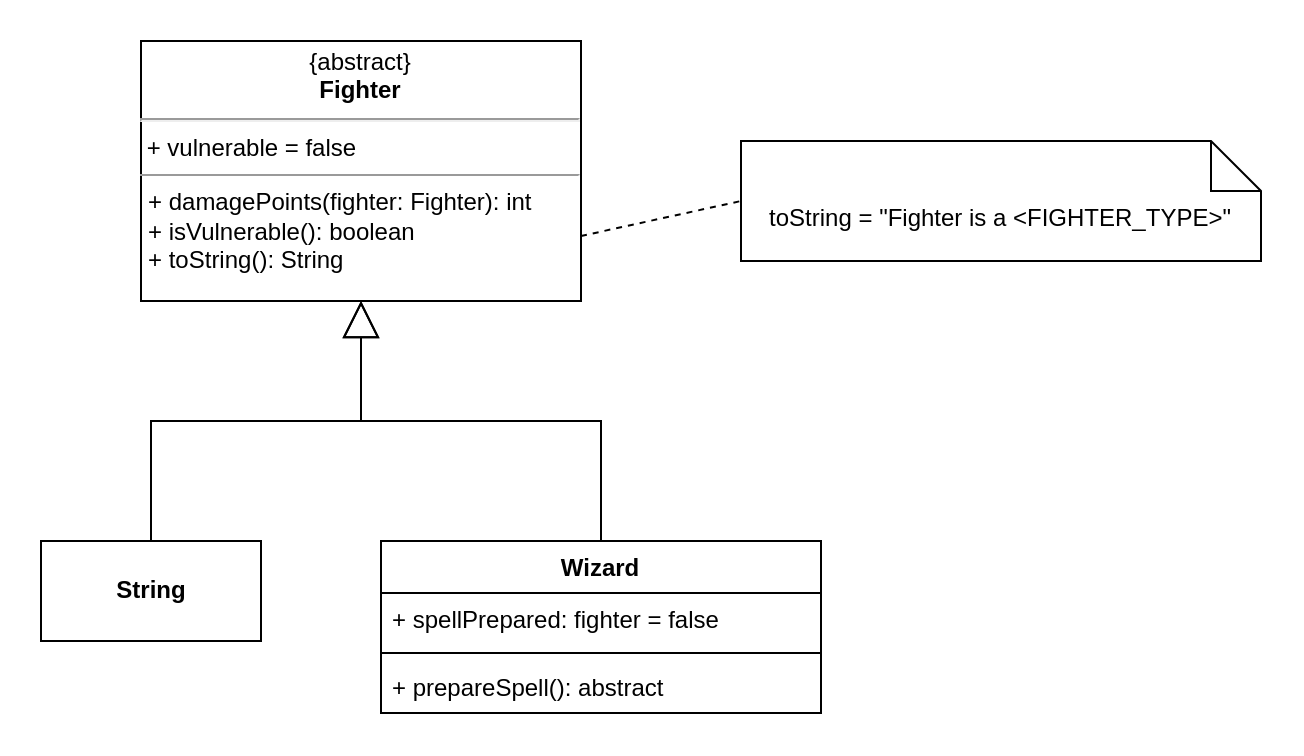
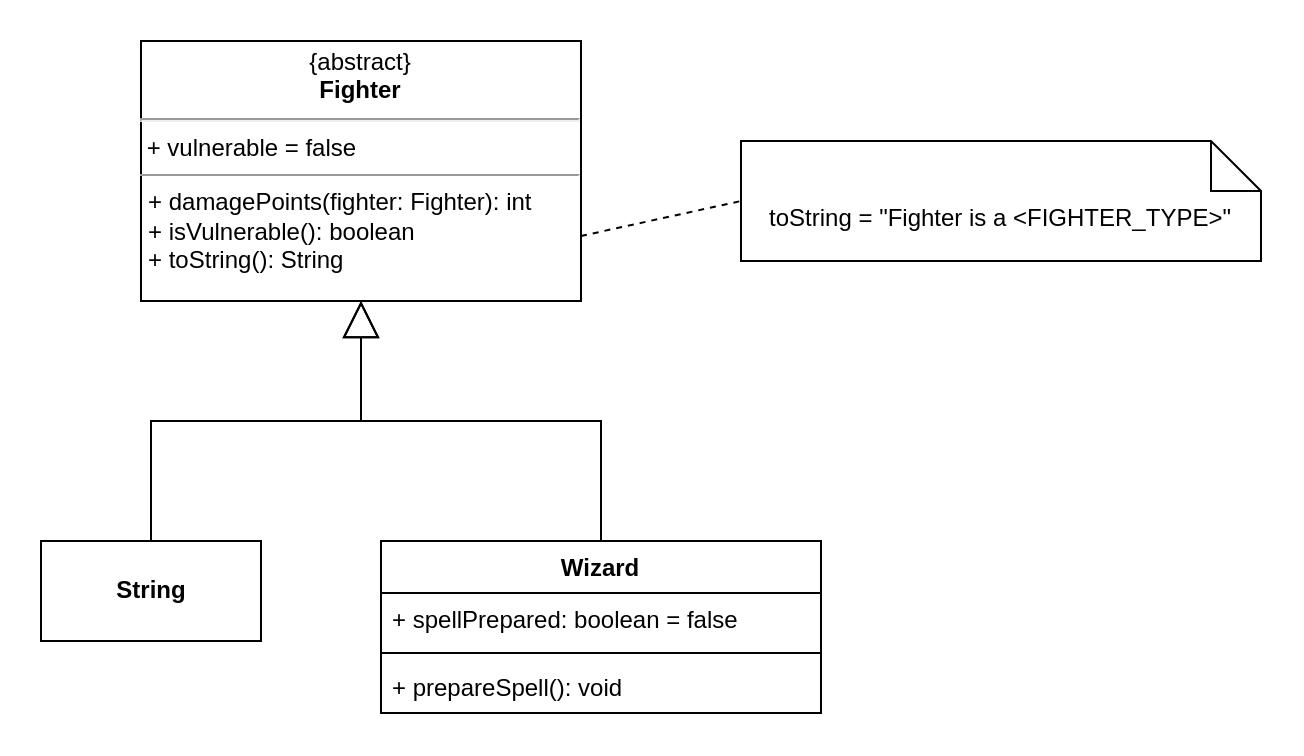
  <mxCell id="0" />
  <mxCell id="1" parent="0" />
  <mxCell id="2" value="Wizard" style="swimlane;fontStyle=1;align=center;verticalAlign=top;childLayout=stackLayout;horizontal=1;startSize=26;horizontalStack=0;resizeParent=1;resizeParentMax=0;resizeLast=0;collapsible=1;marginBottom=0;" vertex="1" parent="1"><mxGeometry x="190" y="270" width="220" height="86" as="geometry" /></mxCell>
- <mxCell id="3" value="+ spellPrepared: fighter = false" style="text;strokeColor=none;fillColor=none;align=left;verticalAlign=top;spacingLeft=4;spacingRight=4;overflow=hidden;rotatable=0;points=[[0,0.5],[1,0.5]];portConstraint=eastwest;" vertex="1" parent="2"><mxGeometry y="26" width="220" height="26" as="geometry" /></mxCell>
+ <mxCell id="3" value="+ spellPrepared: boolean = false" style="text;strokeColor=none;fillColor=none;align=left;verticalAlign=top;spacingLeft=4;spacingRight=4;overflow=hidden;rotatable=0;points=[[0,0.5],[1,0.5]];portConstraint=eastwest;" vertex="1" parent="2"><mxGeometry y="26" width="220" height="26" as="geometry" /></mxCell>
  <mxCell id="4" value="" style="line;strokeWidth=1;fillColor=none;align=left;verticalAlign=middle;spacingTop=-1;spacingLeft=3;spacingRight=3;rotatable=0;labelPosition=right;points=[];portConstraint=eastwest;" vertex="1" parent="2"><mxGeometry y="52" width="220" height="8" as="geometry" /></mxCell>
- <mxCell id="5" value="+ prepareSpell(): abstract" style="text;strokeColor=none;fillColor=none;align=left;verticalAlign=top;spacingLeft=4;spacingRight=4;overflow=hidden;rotatable=0;points=[[0,0.5],[1,0.5]];portConstraint=eastwest;" vertex="1" parent="2"><mxGeometry y="60" width="220" height="26" as="geometry" /></mxCell>
+ <mxCell id="5" value="+ prepareSpell(): void" style="text;strokeColor=none;fillColor=none;align=left;verticalAlign=top;spacingLeft=4;spacingRight=4;overflow=hidden;rotatable=0;points=[[0,0.5],[1,0.5]];portConstraint=eastwest;" vertex="1" parent="2"><mxGeometry y="60" width="220" height="26" as="geometry" /></mxCell>
  <mxCell id="6" value="&lt;p style=&quot;margin:0px;margin-top:4px;text-align:center;&quot;&gt;{abstract}&lt;br&gt;&lt;b&gt;Fighter&lt;/b&gt;&lt;/p&gt;&lt;hr&gt;&amp;nbsp;+ vulnerable = false&lt;hr size=&quot;1&quot;&gt;&lt;p style=&quot;margin:0px;margin-left:4px;&quot;&gt;+ damagePoints(fighter: Fighter): int&lt;br&gt;+ isVulnerable(): boolean&lt;/p&gt;&lt;p style=&quot;margin:0px;margin-left:4px;&quot;&gt;+ toString(): String&lt;br&gt;&lt;/p&gt;" style="verticalAlign=top;align=left;overflow=fill;fontSize=12;fontFamily=Helvetica;html=1;" vertex="1" parent="1"><mxGeometry x="70" y="20" width="220" height="130" as="geometry" /></mxCell>
  <mxCell id="7" value="String" style="html=1;fontStyle=1" vertex="1" parent="1"><mxGeometry x="20" y="270" width="110" height="50" as="geometry" /></mxCell>
  <mxCell id="8" value="" style="endArrow=block;endSize=16;endFill=0;html=1;rounded=0;exitX=0.5;exitY=0;exitDx=0;exitDy=0;entryX=0.5;entryY=1;entryDx=0;entryDy=0;edgeStyle=orthogonalEdgeStyle;" edge="1" parent="1" source="7" target="6"><mxGeometry width="160" relative="1" as="geometry"><mxPoint x="130" y="450" as="sourcePoint" /><mxPoint x="-20" y="380" as="targetPoint" /></mxGeometry></mxCell>
  <mxCell id="9" value="" style="endArrow=block;endSize=16;endFill=0;html=1;rounded=0;entryX=0.5;entryY=1;entryDx=0;entryDy=0;exitX=0.5;exitY=0;exitDx=0;exitDy=0;edgeStyle=orthogonalEdgeStyle;" edge="1" parent="1" source="2" target="6"><mxGeometry width="160" relative="1" as="geometry"><mxPoint x="210" y="260" as="sourcePoint" /><mxPoint x="280" y="190" as="targetPoint" /></mxGeometry></mxCell>
  <mxCell id="10" value="&lt;font style=&quot;font-size: 12px;&quot;&gt;toString =&amp;nbsp;&lt;span style=&quot;text-align: start;&quot;&gt;&quot;Fighter is a &amp;lt;FIGHTER_TYPE&amp;gt;&quot;&lt;/span&gt;&lt;/font&gt;" style="shape=note2;boundedLbl=1;whiteSpace=wrap;html=1;size=25;verticalAlign=top;align=center;" vertex="1" parent="1"><mxGeometry x="370" y="70" width="260" height="60" as="geometry" /></mxCell>
  <mxCell id="11" value="" style="endArrow=none;dashed=1;html=1;rounded=0;fontFamily=Helvetica;fontSize=12;fontColor=#000000;entryX=0;entryY=0.5;entryDx=0;entryDy=0;entryPerimeter=0;exitX=1;exitY=0.75;exitDx=0;exitDy=0;" edge="1" parent="1" source="6" target="10"><mxGeometry width="50" height="50" relative="1" as="geometry"><mxPoint x="270" y="290" as="sourcePoint" /><mxPoint x="320" y="240" as="targetPoint" /></mxGeometry></mxCell>
